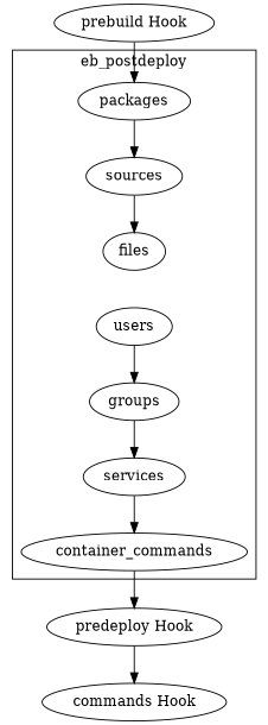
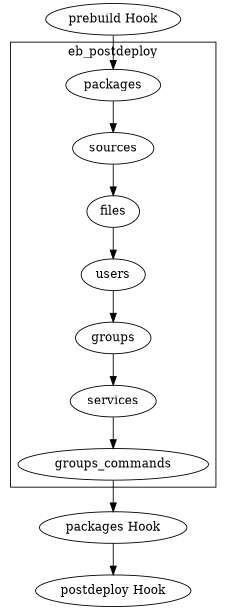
  digraph {
    packages
    sources
    files
    users
    groups
    services
-   container_commands
-   n8 [label="predeploy Hook"]
+   container_commands [label=groups_commands]
+   n8 [label="packages Hook"]
    n9 [label="prebuild Hook"]
-   n10 [label="commands Hook"]
+   n10 [label="postdeploy Hook"]
    subgraph cluster_1 {
      label=eb_postdeploy
      packages
      sources
      files
      users
      groups
      services
      container_commands
    }
    packages -> sources
    sources -> files
+   files -> users
    users -> groups
    groups -> services
    services -> container_commands
    container_commands -> n8
    n8 -> n10
    n9 -> packages
  }
